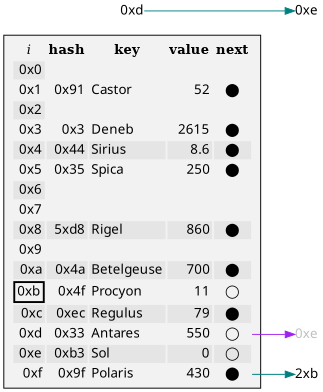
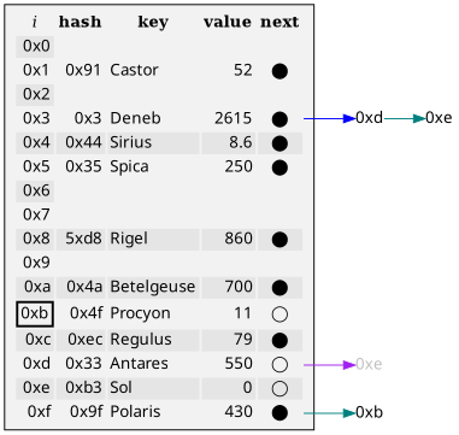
  digraph {
    fontface=modern
    fontname="Noto Sans"
    rankdir=LR
    node [fillcolor=none fontname="Noto Sans" shape=plain style=filled color=black]
    edge [color=teal fontname="Noto Sans"]
    n1 [fillcolor=Gray95 label=<<TABLE BORDER="0"> 	<TR> 		<TD BORDER="0"><FONT FACE="Times-Italic">i</FONT></TD> 		<TD BORDER="0"><FONT FACE="Times-Bold">hash</FONT></TD> 		<TD BORDER="0"><FONT FACE="Times-Bold">key</FONT></TD> 		<TD BORDER="0"><FONT FACE="Times-Bold">value</FONT></TD> 		<TD BORDER="0"><FONT FACE="Times-Bold">next</FONT></TD> 	</TR> 	<TR> 		<TD ALIGN="RIGHT" BGCOLOR="Gray90">0x0</TD> 	</TR> 	<TR> 		<TD ALIGN="RIGHT">0x1</TD> 		<TD ALIGN="RIGHT">0x91</TD> 		<TD ALIGN="LEFT">Castor</TD> 		<TD ALIGN="RIGHT">52</TD> 		<TD PORT="1">⬤</TD> 	</TR> 	<TR> 		<TD ALIGN="RIGHT" BGCOLOR="Gray90">0x2</TD> 	</TR> 	<TR> 		<TD ALIGN="RIGHT">0x3</TD> 		<TD ALIGN="RIGHT">0x3</TD> 		<TD ALIGN="LEFT">Deneb</TD> 		<TD ALIGN="RIGHT">2615</TD> 		<TD PORT="3">⬤</TD> 	</TR> 	<TR> 		<TD ALIGN="RIGHT" BGCOLOR="Gray90">0x4</TD> 		<TD ALIGN="RIGHT" BGCOLOR="Gray90">0x44</TD> 		<TD ALIGN="LEFT" BGCOLOR="Gray90">Sirius</TD> 		<TD ALIGN="RIGHT" BGCOLOR="Gray90">8.6</TD> 		<TD PORT="4" BGCOLOR="Gray90">⬤</TD> 	</TR> 	<TR> 		<TD ALIGN="RIGHT">0x5</TD> 		<TD ALIGN="RIGHT">0x35</TD> 		<TD ALIGN="LEFT">Spica</TD> 		<TD ALIGN="RIGHT">250</TD> 		<TD PORT="5">⬤</TD> 	</TR> 	<TR> 		<TD ALIGN="RIGHT" BGCOLOR="Gray90">0x6</TD> 	</TR> 	<TR> 		<TD ALIGN="RIGHT">0x7</TD> 	</TR> 	<TR> 		<TD ALIGN="RIGHT" BGCOLOR="Gray90">0x8</TD> 		<TD ALIGN="RIGHT" BGCOLOR="Gray90">5xd8</TD> 		<TD ALIGN="LEFT" BGCOLOR="Gray90">Rigel</TD> 		<TD ALIGN="RIGHT" BGCOLOR="Gray90">860</TD> 		<TD PORT="8" BGCOLOR="Gray90">⬤</TD> 	</TR> 	<TR> 		<TD ALIGN="RIGHT">0x9</TD> 	</TR> 	<TR> 		<TD ALIGN="RIGHT" BGCOLOR="Gray90">0xa</TD> 		<TD ALIGN="RIGHT" BGCOLOR="Gray90">0x4a</TD> 		<TD ALIGN="LEFT" BGCOLOR="Gray90">Betelgeuse</TD> 		<TD ALIGN="RIGHT" BGCOLOR="Gray90">700</TD> 		<TD PORT="10" BGCOLOR="Gray90">⬤</TD> 	</TR> 	<TR> 		<TD ALIGN="RIGHT" BORDER="2">0xb</TD> 		<TD ALIGN="RIGHT">0x4f</TD> 		<TD ALIGN="LEFT">Procyon</TD> 		<TD ALIGN="RIGHT">11</TD> 		<TD PORT="11">◯</TD> 	</TR> 	<TR> 		<TD ALIGN="RIGHT" BGCOLOR="Gray90">0xc</TD> 		<TD ALIGN="RIGHT" BGCOLOR="Gray90">0xec</TD> 		<TD ALIGN="LEFT" BGCOLOR="Gray90">Regulus</TD> 		<TD ALIGN="RIGHT" BGCOLOR="Gray90">79</TD> 		<TD PORT="12" BGCOLOR="Gray90">⬤</TD> 	</TR> 	<TR> 		<TD ALIGN="RIGHT">0xd</TD> 		<TD ALIGN="RIGHT">0x33</TD> 		<TD ALIGN="LEFT">Antares</TD> 		<TD ALIGN="RIGHT">550</TD> 		<TD PORT="13">◯</TD> 	</TR> 	<TR> 		<TD ALIGN="RIGHT" BGCOLOR="Gray90">0xe</TD> 		<TD ALIGN="RIGHT" BGCOLOR="Gray90">0xb3</TD> 		<TD ALIGN="LEFT" BGCOLOR="Gray90">Sol</TD> 		<TD ALIGN="RIGHT" BGCOLOR="Gray90">0</TD> 		<TD PORT="14" BGCOLOR="Gray90">◯</TD> 	</TR> 	<TR> 		<TD ALIGN="RIGHT">0xf</TD> 		<TD ALIGN="RIGHT">0x9f</TD> 		<TD ALIGN="LEFT">Polaris</TD> 		<TD ALIGN="RIGHT">430</TD> 		<TD PORT="15">⬤</TD> 	</TR> </TABLE>> shape=box color=""]
    n2 [label="0xd"]
    n3 [fontcolor=Gray label="0xe"]
-   n4 [color=teal label="2xb"]
+   n4 [color=teal label="0xb"]
    n5 [color=teal label="0xe"]
+   n1 -> n2 [color=blue tailclip=false tailport=3]
    n1 -> n3 [color=purple tailport=13]
    n1 -> n4 [tailclip=false tailport=15]
    n2 -> n5
  }
